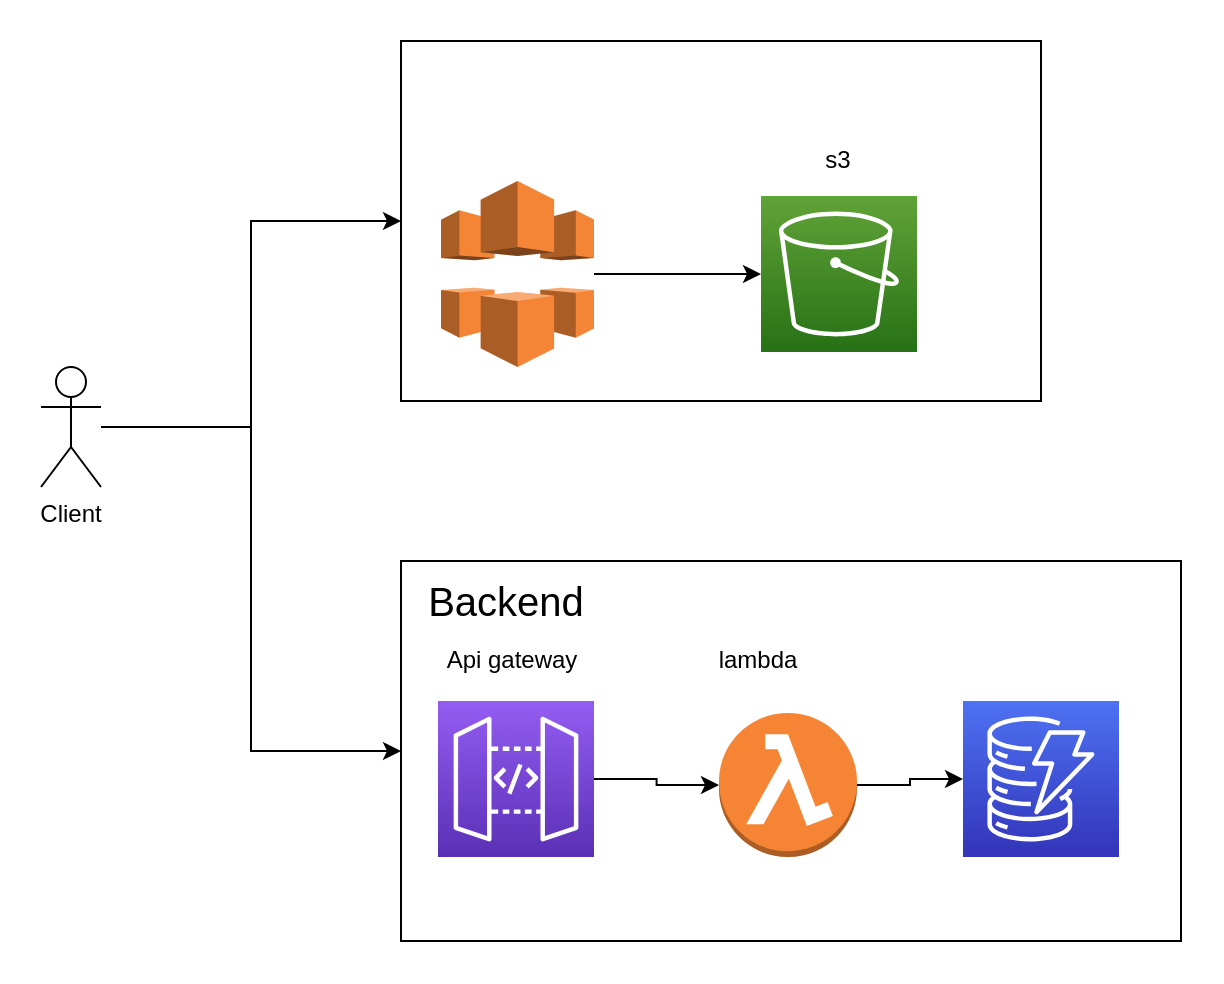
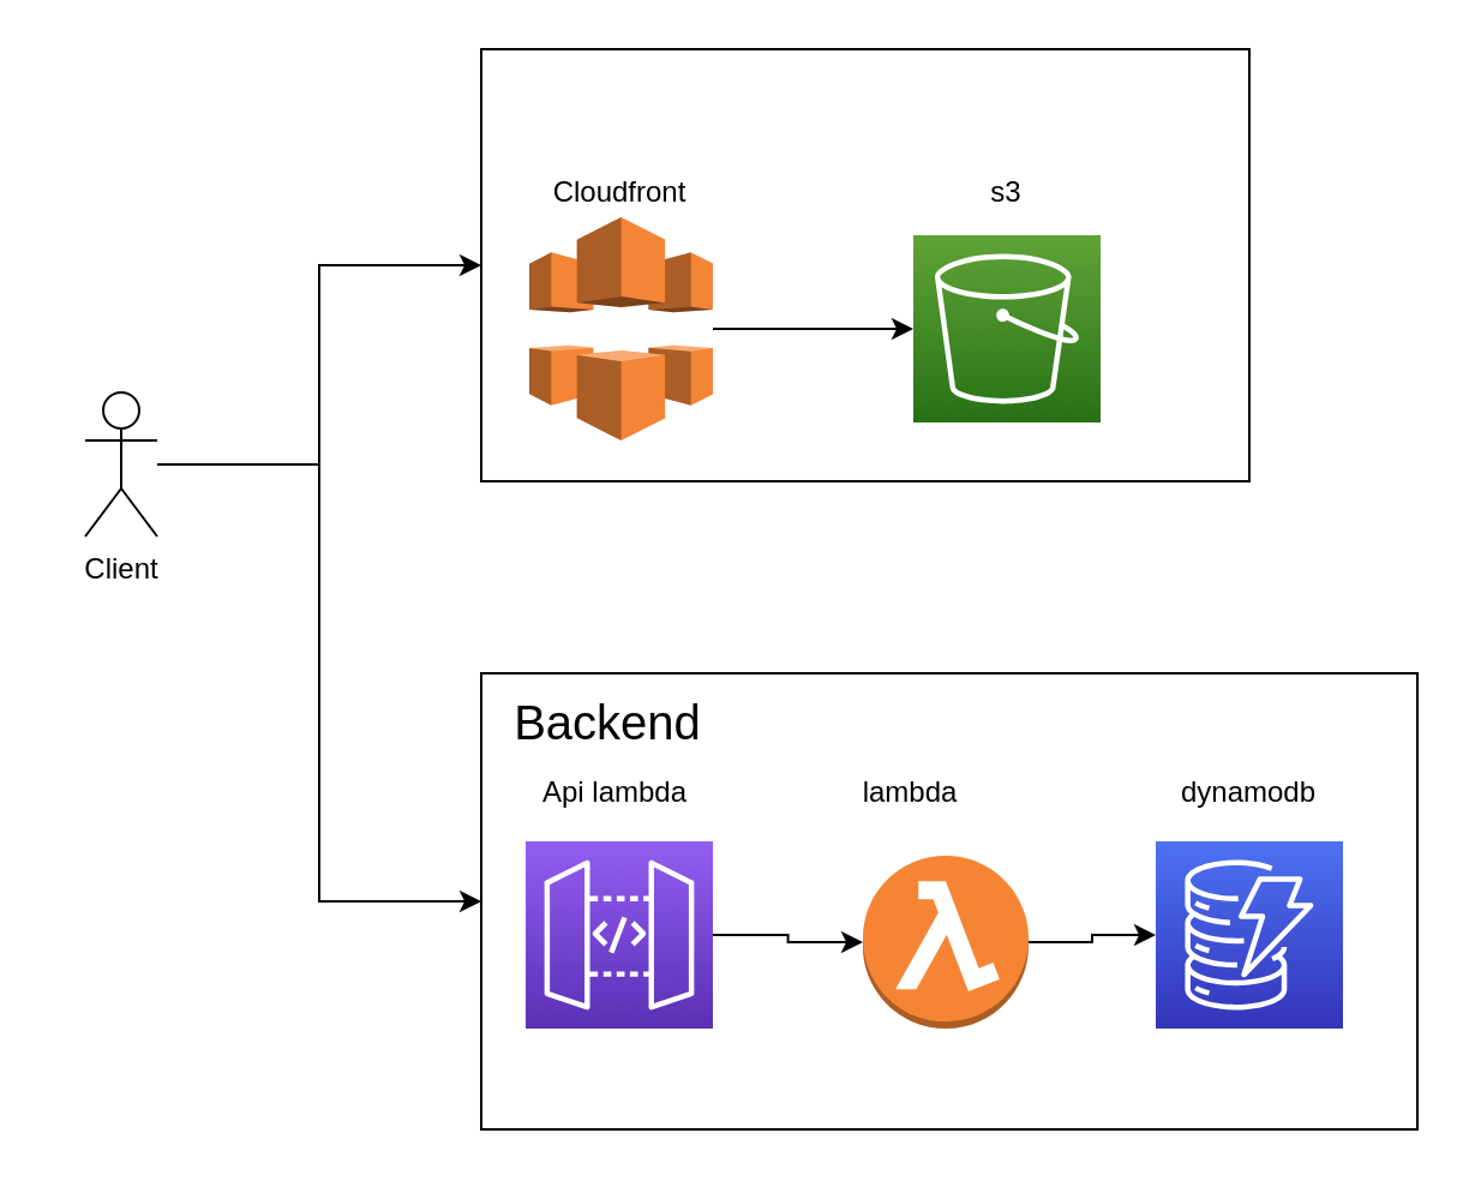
  <mxCell id="0" />
  <mxCell id="1" parent="0" />
  <mxCell id="2" style="edgeStyle=orthogonalEdgeStyle;rounded=0;orthogonalLoop=1;jettySize=auto;html=1;" edge="1" parent="1" source="4" target="6"><mxGeometry relative="1" as="geometry" /></mxCell>
  <mxCell id="3" style="edgeStyle=orthogonalEdgeStyle;rounded=0;orthogonalLoop=1;jettySize=auto;html=1;entryX=0;entryY=0.5;entryDx=0;entryDy=0;" edge="1" parent="1" source="4" target="5"><mxGeometry relative="1" as="geometry" /></mxCell>
- <mxCell id="4" value="&lt;div&gt;Client&lt;/div&gt;&lt;div&gt;&lt;br&gt;&lt;/div&gt;" style="shape=umlActor;verticalLabelPosition=bottom;verticalAlign=top;html=1;outlineConnect=0;" vertex="1" parent="1"><mxGeometry x="20" y="183" width="30" height="60" as="geometry" /></mxCell>
+ <mxCell id="4" value="&lt;div&gt;Client&lt;/div&gt;&lt;div&gt;&lt;br&gt;&lt;/div&gt;" style="shape=umlActor;verticalLabelPosition=bottom;verticalAlign=top;html=1;outlineConnect=0;" vertex="1" parent="1"><mxGeometry x="35" y="163" width="30" height="60" as="geometry" /></mxCell>
  <mxCell id="5" value="" style="rounded=0;whiteSpace=wrap;html=1;" vertex="1" parent="1"><mxGeometry x="200" y="280" width="390" height="190" as="geometry" /></mxCell>
  <mxCell id="6" value="" style="rounded=0;whiteSpace=wrap;html=1;" vertex="1" parent="1"><mxGeometry x="200" y="20" width="320" height="180" as="geometry" /></mxCell>
  <mxCell id="7" style="edgeStyle=orthogonalEdgeStyle;rounded=0;orthogonalLoop=1;jettySize=auto;html=1;" edge="1" parent="1" source="8" target="10"><mxGeometry relative="1" as="geometry" /></mxCell>
  <mxCell id="8" value="" style="outlineConnect=0;dashed=0;verticalLabelPosition=bottom;verticalAlign=top;align=center;html=1;shape=mxgraph.aws3.cloudfront;fillColor=#F58536;gradientColor=none;" vertex="1" parent="1"><mxGeometry x="220" y="90" width="76.5" height="93" as="geometry" /></mxCell>
+ <mxCell id="9" value="Cloudfront" style="text;html=1;strokeColor=none;fillColor=none;align=center;verticalAlign=middle;whiteSpace=wrap;rounded=0;" vertex="1" parent="1"><mxGeometry x="238" y="70" width="40" height="20" as="geometry" /></mxCell>
  <mxCell id="10" value="" style="points=[[0,0,0],[0.25,0,0],[0.5,0,0],[0.75,0,0],[1,0,0],[0,1,0],[0.25,1,0],[0.5,1,0],[0.75,1,0],[1,1,0],[0,0.25,0],[0,0.5,0],[0,0.75,0],[1,0.25,0],[1,0.5,0],[1,0.75,0]];outlineConnect=0;fontColor=#232F3E;gradientColor=#60A337;gradientDirection=north;fillColor=#277116;strokeColor=#ffffff;dashed=0;verticalLabelPosition=bottom;verticalAlign=top;align=center;html=1;fontSize=12;fontStyle=0;aspect=fixed;shape=mxgraph.aws4.resourceIcon;resIcon=mxgraph.aws4.s3;" vertex="1" parent="1"><mxGeometry x="380" y="97.5" width="78" height="78" as="geometry" /></mxCell>
  <mxCell id="11" value="s3" style="text;html=1;strokeColor=none;fillColor=none;align=center;verticalAlign=middle;whiteSpace=wrap;rounded=0;" vertex="1" parent="1"><mxGeometry x="399" y="70" width="40" height="20" as="geometry" /></mxCell>
  <mxCell id="12" value="&lt;font style=&quot;font-size: 20px&quot;&gt;Backend&lt;/font&gt;" style="text;html=1;strokeColor=none;fillColor=none;align=center;verticalAlign=middle;whiteSpace=wrap;rounded=0;" vertex="1" parent="1"><mxGeometry x="228.25" y="290" width="50" height="20" as="geometry" /></mxCell>
  <mxCell id="13" style="edgeStyle=orthogonalEdgeStyle;rounded=0;orthogonalLoop=1;jettySize=auto;html=1;" edge="1" parent="1" source="14" target="19"><mxGeometry relative="1" as="geometry" /></mxCell>
  <mxCell id="14" value="" style="points=[[0,0,0],[0.25,0,0],[0.5,0,0],[0.75,0,0],[1,0,0],[0,1,0],[0.25,1,0],[0.5,1,0],[0.75,1,0],[1,1,0],[0,0.25,0],[0,0.5,0],[0,0.75,0],[1,0.25,0],[1,0.5,0],[1,0.75,0]];outlineConnect=0;fontColor=#232F3E;gradientColor=#945DF2;gradientDirection=north;fillColor=#5A30B5;strokeColor=#ffffff;dashed=0;verticalLabelPosition=bottom;verticalAlign=top;align=center;html=1;fontSize=12;fontStyle=0;aspect=fixed;shape=mxgraph.aws4.resourceIcon;resIcon=mxgraph.aws4.api_gateway;" vertex="1" parent="1"><mxGeometry x="218.5" y="350" width="78" height="78" as="geometry" /></mxCell>
- <mxCell id="15" value="Api gateway" style="text;html=1;strokeColor=none;fillColor=none;align=center;verticalAlign=middle;whiteSpace=wrap;rounded=0;" vertex="1" parent="1"><mxGeometry x="214.75" y="320" width="81.75" height="20" as="geometry" /></mxCell>
+ <mxCell id="15" value="Api lambda" style="text;html=1;strokeColor=none;fillColor=none;align=center;verticalAlign=middle;whiteSpace=wrap;rounded=0;" vertex="1" parent="1"><mxGeometry x="214.75" y="320" width="81.75" height="20" as="geometry" /></mxCell>
  <mxCell id="16" value="lambda" style="text;html=1;strokeColor=none;fillColor=none;align=center;verticalAlign=middle;whiteSpace=wrap;rounded=0;" vertex="1" parent="1"><mxGeometry x="359" y="320" width="40" height="20" as="geometry" /></mxCell>
+ <mxCell id="17" value="dynamodb" style="text;html=1;strokeColor=none;fillColor=none;align=center;verticalAlign=middle;whiteSpace=wrap;rounded=0;" vertex="1" parent="1"><mxGeometry x="500" y="320" width="40" height="20" as="geometry" /></mxCell>
  <mxCell id="18" style="edgeStyle=orthogonalEdgeStyle;rounded=0;orthogonalLoop=1;jettySize=auto;html=1;" edge="1" parent="1" source="19" target="20"><mxGeometry relative="1" as="geometry" /></mxCell>
  <mxCell id="19" value="" style="outlineConnect=0;dashed=0;verticalLabelPosition=bottom;verticalAlign=top;align=center;html=1;shape=mxgraph.aws3.lambda_function;fillColor=#F58534;gradientColor=none;" vertex="1" parent="1"><mxGeometry x="359" y="356" width="69" height="72" as="geometry" /></mxCell>
  <mxCell id="20" value="" style="points=[[0,0,0],[0.25,0,0],[0.5,0,0],[0.75,0,0],[1,0,0],[0,1,0],[0.25,1,0],[0.5,1,0],[0.75,1,0],[1,1,0],[0,0.25,0],[0,0.5,0],[0,0.75,0],[1,0.25,0],[1,0.5,0],[1,0.75,0]];outlineConnect=0;fontColor=#232F3E;gradientColor=#4D72F3;gradientDirection=north;fillColor=#3334B9;strokeColor=#ffffff;dashed=0;verticalLabelPosition=bottom;verticalAlign=top;align=center;html=1;fontSize=12;fontStyle=0;aspect=fixed;shape=mxgraph.aws4.resourceIcon;resIcon=mxgraph.aws4.dynamodb;" vertex="1" parent="1"><mxGeometry x="481" y="350" width="78" height="78" as="geometry" /></mxCell>
